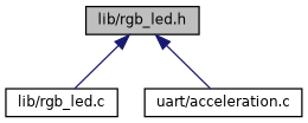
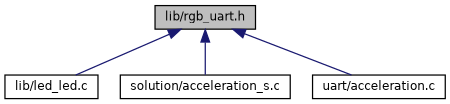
  digraph {
    node [color=black fillcolor=white fontname=Helvetica fontsize=10 shape=record style=filled]
    edge [color=midnightblue dir=back fontname=Helvetica fontsize=10 labelfontname=Helvetica labelfontsize=10 style=solid]
-   n1 [fillcolor=grey75 fontcolor=black height=0.2 label="lib/rgb_led.h" width=0.4]
-   n2 [height=0.2 label="lib/rgb_led.c" width=0.4]
+   n1 [fillcolor=grey75 fontcolor=black height=0.2 label="lib/rgb_uart.h" width=0.4]
+   n2 [height=0.2 label="lib/led_led.c" width=0.4]
+   n3 [height=0.2 label="solution/acceleration_s.c" width=0.4]
    n4 [height=0.2 label="uart/acceleration.c" width=0.4]
    n1 -> n2
+   n1 -> n3
    n1 -> n4
  }
